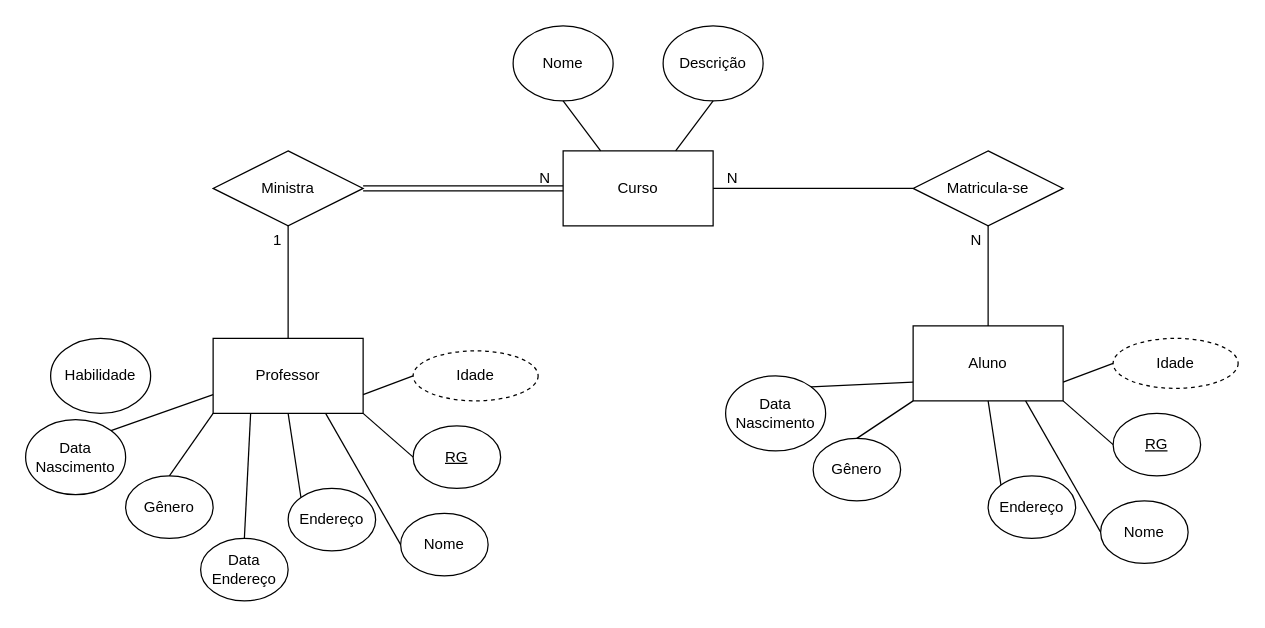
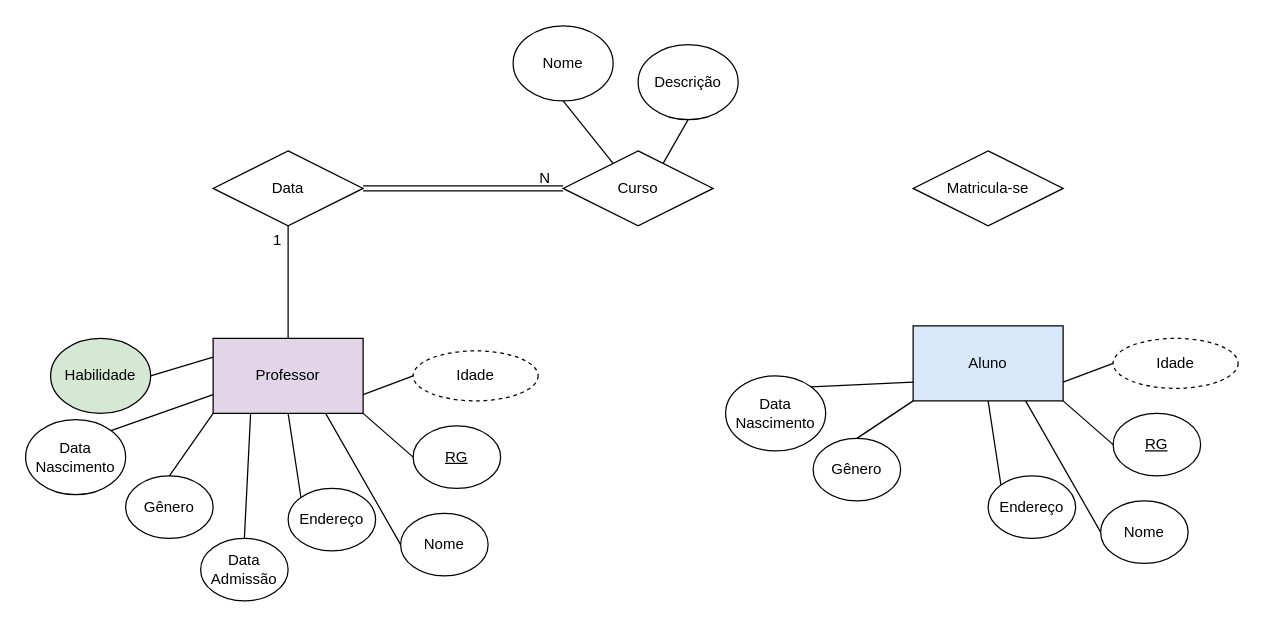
  <mxCell id="0" />
  <mxCell id="1" parent="0" />
  <mxCell id="2" value="" style="group" vertex="1" connectable="0" parent="1"><mxGeometry x="580" y="260" width="410" height="210" as="geometry" /></mxCell>
- <mxCell id="3" value="Aluno" style="rounded=0;whiteSpace=wrap;html=1;" vertex="1" parent="2"><mxGeometry x="150" width="120" height="60" as="geometry" /></mxCell>
+ <mxCell id="3" value="Aluno" style="rounded=0;whiteSpace=wrap;html=1;fillColor=#dae8fc;" vertex="1" parent="2"><mxGeometry x="150" width="120" height="60" as="geometry" /></mxCell>
  <mxCell id="4" value="Gênero" style="ellipse;whiteSpace=wrap;html=1;" vertex="1" parent="2"><mxGeometry x="70" y="90" width="70" height="50" as="geometry" /></mxCell>
  <mxCell id="5" value="Data Nascimento" style="ellipse;whiteSpace=wrap;html=1;" vertex="1" parent="2"><mxGeometry y="40" width="80" height="60" as="geometry" /></mxCell>
  <mxCell id="6" value="Endereço" style="ellipse;whiteSpace=wrap;html=1;" vertex="1" parent="2"><mxGeometry x="210" y="120" width="70" height="50" as="geometry" /></mxCell>
  <mxCell id="7" value="Nome" style="ellipse;whiteSpace=wrap;html=1;" vertex="1" parent="2"><mxGeometry x="300" y="140" width="70" height="50" as="geometry" /></mxCell>
  <mxCell id="8" value="&lt;u&gt;RG&lt;/u&gt;" style="ellipse;whiteSpace=wrap;html=1;" vertex="1" parent="2"><mxGeometry x="310" y="70" width="70" height="50" as="geometry" /></mxCell>
  <mxCell id="9" value="" style="endArrow=none;html=1;exitX=0.5;exitY=0;exitDx=0;exitDy=0;entryX=0;entryY=1;entryDx=0;entryDy=0;" edge="1" parent="2" source="4" target="3"><mxGeometry width="50" height="50" relative="1" as="geometry"><mxPoint x="60" y="40" as="sourcePoint" /><mxPoint x="110" y="-10" as="targetPoint" /></mxGeometry></mxCell>
  <mxCell id="10" value="" style="endArrow=none;html=1;entryX=0.5;entryY=1;entryDx=0;entryDy=0;exitX=0;exitY=0;exitDx=0;exitDy=0;" edge="1" parent="2" source="6" target="3"><mxGeometry width="50" height="50" relative="1" as="geometry"><mxPoint x="400" y="150" as="sourcePoint" /><mxPoint x="170" y="80" as="targetPoint" /></mxGeometry></mxCell>
  <mxCell id="11" value="" style="endArrow=none;html=1;exitX=0;exitY=0.5;exitDx=0;exitDy=0;entryX=0.75;entryY=1;entryDx=0;entryDy=0;" edge="1" parent="2" source="7" target="3"><mxGeometry width="50" height="50" relative="1" as="geometry"><mxPoint x="135" y="120" as="sourcePoint" /><mxPoint x="180" y="90" as="targetPoint" /></mxGeometry></mxCell>
  <mxCell id="12" value="" style="endArrow=none;html=1;exitX=0;exitY=0.5;exitDx=0;exitDy=0;entryX=1;entryY=1;entryDx=0;entryDy=0;" edge="1" parent="2" source="8" target="3"><mxGeometry width="50" height="50" relative="1" as="geometry"><mxPoint x="145" y="130" as="sourcePoint" /><mxPoint x="190" y="100" as="targetPoint" /></mxGeometry></mxCell>
  <mxCell id="13" value="" style="endArrow=none;html=1;entryX=1;entryY=0.75;entryDx=0;entryDy=0;exitX=0;exitY=0.5;exitDx=0;exitDy=0;" edge="1" parent="2" source="15" target="3"><mxGeometry width="50" height="50" relative="1" as="geometry"><mxPoint x="320" y="35" as="sourcePoint" /><mxPoint x="200" y="110" as="targetPoint" /></mxGeometry></mxCell>
  <mxCell id="14" value="" style="endArrow=none;html=1;exitX=1;exitY=0;exitDx=0;exitDy=0;entryX=0;entryY=0.75;entryDx=0;entryDy=0;" edge="1" parent="2" source="5" target="3"><mxGeometry width="50" height="50" relative="1" as="geometry"><mxPoint x="70" y="70" as="sourcePoint" /><mxPoint x="115" y="40" as="targetPoint" /></mxGeometry></mxCell>
  <mxCell id="15" value="Idade" style="ellipse;whiteSpace=wrap;html=1;align=center;dashed=1;" vertex="1" parent="2"><mxGeometry x="310" y="10" width="100" height="40" as="geometry" /></mxCell>
  <mxCell id="16" value="" style="group" vertex="1" connectable="0" parent="1"><mxGeometry x="20" y="270" width="410" height="210" as="geometry" /></mxCell>
  <mxCell id="17" value="" style="group" vertex="1" connectable="0" parent="16"><mxGeometry width="410" height="210" as="geometry" /></mxCell>
- <mxCell id="18" value="Professor" style="rounded=0;whiteSpace=wrap;html=1;" vertex="1" parent="17"><mxGeometry x="150" width="120" height="60" as="geometry" /></mxCell>
- <mxCell id="19" value="Data Endereço" style="ellipse;whiteSpace=wrap;html=1;" vertex="1" parent="17"><mxGeometry x="140" y="160" width="70" height="50" as="geometry" /></mxCell>
+ <mxCell id="18" value="Professor" style="rounded=0;whiteSpace=wrap;html=1;fillColor=#e1d5e7;" vertex="1" parent="17"><mxGeometry x="150" width="120" height="60" as="geometry" /></mxCell>
+ <mxCell id="19" value="Data Admissão" style="ellipse;whiteSpace=wrap;html=1;" vertex="1" parent="17"><mxGeometry x="140" y="160" width="70" height="50" as="geometry" /></mxCell>
  <mxCell id="20" value="Gênero" style="ellipse;whiteSpace=wrap;html=1;" vertex="1" parent="17"><mxGeometry x="80" y="110" width="70" height="50" as="geometry" /></mxCell>
  <mxCell id="21" value="Data Nascimento" style="ellipse;whiteSpace=wrap;html=1;" vertex="1" parent="17"><mxGeometry y="65" width="80" height="60" as="geometry" /></mxCell>
  <mxCell id="22" value="Endereço" style="ellipse;whiteSpace=wrap;html=1;" vertex="1" parent="17"><mxGeometry x="210" y="120" width="70" height="50" as="geometry" /></mxCell>
  <mxCell id="23" value="Nome" style="ellipse;whiteSpace=wrap;html=1;" vertex="1" parent="17"><mxGeometry x="300" y="140" width="70" height="50" as="geometry" /></mxCell>
  <mxCell id="24" value="&lt;u&gt;RG&lt;/u&gt;" style="ellipse;whiteSpace=wrap;html=1;" vertex="1" parent="17"><mxGeometry x="310" y="70" width="70" height="50" as="geometry" /></mxCell>
  <mxCell id="25" value="" style="endArrow=none;html=1;exitX=0.5;exitY=0;exitDx=0;exitDy=0;entryX=0;entryY=1;entryDx=0;entryDy=0;" edge="1" parent="17" source="20" target="18"><mxGeometry width="50" height="50" relative="1" as="geometry"><mxPoint x="60" y="40" as="sourcePoint" /><mxPoint x="110" y="-10" as="targetPoint" /></mxGeometry></mxCell>
  <mxCell id="26" value="" style="endArrow=none;html=1;exitX=0.5;exitY=0;exitDx=0;exitDy=0;entryX=0.25;entryY=1;entryDx=0;entryDy=0;" edge="1" parent="17" source="19" target="18"><mxGeometry width="50" height="50" relative="1" as="geometry"><mxPoint x="115" y="100" as="sourcePoint" /><mxPoint x="160" y="70" as="targetPoint" /><Array as="points" /></mxGeometry></mxCell>
  <mxCell id="27" value="" style="endArrow=none;html=1;entryX=0.5;entryY=1;entryDx=0;entryDy=0;exitX=0;exitY=0;exitDx=0;exitDy=0;" edge="1" parent="17" source="22" target="18"><mxGeometry width="50" height="50" relative="1" as="geometry"><mxPoint x="400" y="150" as="sourcePoint" /><mxPoint x="170" y="80" as="targetPoint" /></mxGeometry></mxCell>
  <mxCell id="28" value="" style="endArrow=none;html=1;exitX=0;exitY=0.5;exitDx=0;exitDy=0;entryX=0.75;entryY=1;entryDx=0;entryDy=0;" edge="1" parent="17" source="23" target="18"><mxGeometry width="50" height="50" relative="1" as="geometry"><mxPoint x="135" y="120" as="sourcePoint" /><mxPoint x="180" y="90" as="targetPoint" /></mxGeometry></mxCell>
  <mxCell id="29" value="" style="endArrow=none;html=1;exitX=0;exitY=0.5;exitDx=0;exitDy=0;entryX=1;entryY=1;entryDx=0;entryDy=0;" edge="1" parent="17" source="24" target="18"><mxGeometry width="50" height="50" relative="1" as="geometry"><mxPoint x="145" y="130" as="sourcePoint" /><mxPoint x="190" y="100" as="targetPoint" /></mxGeometry></mxCell>
  <mxCell id="30" value="" style="endArrow=none;html=1;entryX=1;entryY=0.75;entryDx=0;entryDy=0;exitX=0;exitY=0.5;exitDx=0;exitDy=0;" edge="1" parent="17" source="32" target="18"><mxGeometry width="50" height="50" relative="1" as="geometry"><mxPoint x="320" y="35" as="sourcePoint" /><mxPoint x="200" y="110" as="targetPoint" /></mxGeometry></mxCell>
  <mxCell id="31" value="" style="endArrow=none;html=1;exitX=1;exitY=0;exitDx=0;exitDy=0;entryX=0;entryY=0.75;entryDx=0;entryDy=0;" edge="1" parent="17" source="21" target="18"><mxGeometry width="50" height="50" relative="1" as="geometry"><mxPoint x="70" y="70" as="sourcePoint" /><mxPoint x="115" y="40" as="targetPoint" /></mxGeometry></mxCell>
  <mxCell id="32" value="Idade" style="ellipse;whiteSpace=wrap;html=1;align=center;dashed=1;" vertex="1" parent="17"><mxGeometry x="310" y="10" width="100" height="40" as="geometry" /></mxCell>
- <mxCell id="33" value="Habilidade" style="ellipse;whiteSpace=wrap;html=1;" vertex="1" parent="17"><mxGeometry x="20" width="80" height="60" as="geometry" /></mxCell>
+ <mxCell id="33" value="Habilidade" style="ellipse;whiteSpace=wrap;html=1;fillColor=#d5e8d4;" vertex="1" parent="17"><mxGeometry x="20" width="80" height="60" as="geometry" /></mxCell>
+ <mxCell id="34" value="" style="endArrow=none;html=1;exitX=1;exitY=0.5;exitDx=0;exitDy=0;entryX=0;entryY=0.25;entryDx=0;entryDy=0;" edge="1" parent="17" source="33" target="18"><mxGeometry width="50" height="50" relative="1" as="geometry"><mxPoint x="110" y="20" as="sourcePoint" /><mxPoint x="160" y="55" as="targetPoint" /><Array as="points" /></mxGeometry></mxCell>
  <mxCell id="35" value="" style="group" vertex="1" connectable="0" parent="1"><mxGeometry x="410" y="20" width="200" height="160" as="geometry" /></mxCell>
- <mxCell id="36" value="Curso" style="rounded=0;whiteSpace=wrap;html=1;" vertex="1" parent="35"><mxGeometry x="40" y="100" width="120" height="60" as="geometry" /></mxCell>
+ <mxCell id="36" value="Curso" style="rhombus;whiteSpace=wrap;html=1;" vertex="1" parent="35"><mxGeometry x="40" y="100" width="120" height="60" as="geometry" /></mxCell>
  <mxCell id="37" value="Nome" style="ellipse;whiteSpace=wrap;html=1;" vertex="1" parent="35"><mxGeometry width="80" height="60" as="geometry" /></mxCell>
- <mxCell id="38" value="Descrição" style="ellipse;whiteSpace=wrap;html=1;" vertex="1" parent="35"><mxGeometry x="120" width="80" height="60" as="geometry" /></mxCell>
+ <mxCell id="38" value="Descrição" style="ellipse;whiteSpace=wrap;html=1;" vertex="1" parent="35"><mxGeometry x="100" y="15" width="80" height="60" as="geometry" /></mxCell>
  <mxCell id="39" value="" style="endArrow=none;html=1;entryX=0.5;entryY=1;entryDx=0;entryDy=0;exitX=0.25;exitY=0;exitDx=0;exitDy=0;" edge="1" parent="35" source="36" target="37"><mxGeometry width="50" height="50" relative="1" as="geometry"><mxPoint x="60" y="90" as="sourcePoint" /><mxPoint x="110" y="40" as="targetPoint" /></mxGeometry></mxCell>
  <mxCell id="40" value="" style="endArrow=none;html=1;entryX=0.5;entryY=1;entryDx=0;entryDy=0;exitX=0.75;exitY=0;exitDx=0;exitDy=0;" edge="1" parent="35" source="36" target="38"><mxGeometry width="50" height="50" relative="1" as="geometry"><mxPoint x="160" y="100" as="sourcePoint" /><mxPoint x="210" y="50" as="targetPoint" /></mxGeometry></mxCell>
- <mxCell id="41" value="Ministra" style="shape=rhombus;perimeter=rhombusPerimeter;whiteSpace=wrap;html=1;align=center;" vertex="1" parent="1"><mxGeometry x="170" y="120" width="120" height="60" as="geometry" /></mxCell>
+ <mxCell id="41" value="Data" style="shape=rhombus;perimeter=rhombusPerimeter;whiteSpace=wrap;html=1;align=center;" vertex="1" parent="1"><mxGeometry x="170" y="120" width="120" height="60" as="geometry" /></mxCell>
  <mxCell id="42" value="Matricula-se" style="shape=rhombus;perimeter=rhombusPerimeter;whiteSpace=wrap;html=1;align=center;" vertex="1" parent="1"><mxGeometry x="730" y="120" width="120" height="60" as="geometry" /></mxCell>
  <mxCell id="43" value="" style="shape=link;html=1;rounded=0;exitX=1;exitY=0.5;exitDx=0;exitDy=0;entryX=0;entryY=0.5;entryDx=0;entryDy=0;" edge="1" parent="1" source="41" target="36"><mxGeometry relative="1" as="geometry"><mxPoint x="300" y="200" as="sourcePoint" /><mxPoint x="460" y="200" as="targetPoint" /></mxGeometry></mxCell>
  <mxCell id="44" value="N" style="resizable=0;html=1;align=right;verticalAlign=bottom;" connectable="0" vertex="1" parent="43"><mxGeometry x="1" relative="1" as="geometry"><mxPoint x="-10" as="offset" /></mxGeometry></mxCell>
  <mxCell id="45" value="" style="endArrow=none;html=1;rounded=0;entryX=0.5;entryY=1;entryDx=0;entryDy=0;exitX=0.5;exitY=0;exitDx=0;exitDy=0;" edge="1" parent="1" source="18" target="41"><mxGeometry relative="1" as="geometry"><mxPoint x="150" y="210" as="sourcePoint" /><mxPoint x="310" y="210" as="targetPoint" /></mxGeometry></mxCell>
  <mxCell id="46" value="1" style="resizable=0;html=1;align=right;verticalAlign=bottom;" connectable="0" vertex="1" parent="45"><mxGeometry x="1" relative="1" as="geometry"><mxPoint x="-5" y="20" as="offset" /></mxGeometry></mxCell>
- <mxCell id="47" value="" style="endArrow=none;html=1;rounded=0;exitX=1;exitY=0.5;exitDx=0;exitDy=0;" edge="1" parent="1" source="36" target="42"><mxGeometry relative="1" as="geometry"><mxPoint x="570" y="230" as="sourcePoint" /><mxPoint x="730" y="230" as="targetPoint" /></mxGeometry></mxCell>
- <mxCell id="48" value="N" style="resizable=0;html=1;align=right;verticalAlign=bottom;" connectable="0" vertex="1" parent="47"><mxGeometry x="1" relative="1" as="geometry"><mxPoint x="-140" as="offset" /></mxGeometry></mxCell>
- <mxCell id="49" value="" style="endArrow=none;html=1;rounded=0;entryX=0.5;entryY=1;entryDx=0;entryDy=0;exitX=0.5;exitY=0;exitDx=0;exitDy=0;" edge="1" parent="1" source="3" target="42"><mxGeometry relative="1" as="geometry"><mxPoint x="690" y="240" as="sourcePoint" /><mxPoint x="850" y="240" as="targetPoint" /></mxGeometry></mxCell>
- <mxCell id="50" value="N" style="resizable=0;html=1;align=right;verticalAlign=bottom;" connectable="0" vertex="1" parent="49"><mxGeometry x="1" relative="1" as="geometry"><mxPoint x="-5" y="20" as="offset" /></mxGeometry></mxCell>
